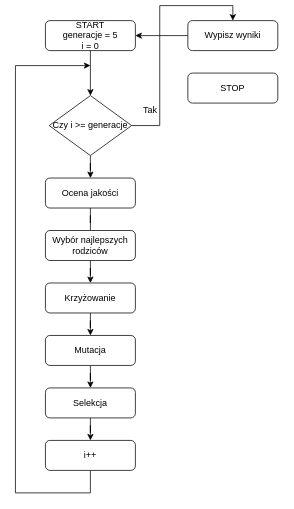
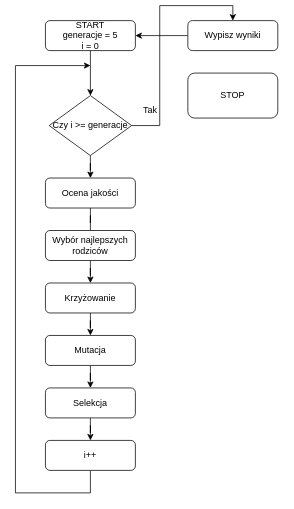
  <mxCell id="0" />
  <mxCell id="1" parent="0" />
  <mxCell id="2" style="edgeStyle=orthogonalEdgeStyle;rounded=0;orthogonalLoop=1;jettySize=auto;html=1;entryX=0.5;entryY=0;entryDx=0;entryDy=0;" edge="1" parent="1" source="3" target="7"><mxGeometry relative="1" as="geometry" /></mxCell>
  <mxCell id="3" value="START&lt;br&gt;generacje = 5&lt;br&gt;i = 0" style="rounded=1;whiteSpace=wrap;html=1;fontSize=12;glass=0;strokeWidth=1;shadow=0;" vertex="1" parent="1"><mxGeometry x="60" y="20" width="120" height="40" as="geometry" /></mxCell>
- <mxCell id="4" value="STOP" style="rounded=1;whiteSpace=wrap;html=1;fontSize=12;glass=0;strokeWidth=1;shadow=0;" vertex="1" parent="1"><mxGeometry x="250" y="90" width="120" height="40" as="geometry" /></mxCell>
+ <mxCell id="4" value="STOP" style="rounded=1;whiteSpace=wrap;html=1;fontSize=12;glass=0;strokeWidth=1;shadow=0;" vertex="1" parent="1"><mxGeometry x="250" y="90" width="120" height="60" as="geometry" /></mxCell>
  <mxCell id="5" style="edgeStyle=orthogonalEdgeStyle;rounded=0;orthogonalLoop=1;jettySize=auto;html=1;entryX=0.5;entryY=0;entryDx=0;entryDy=0;" edge="1" parent="1" source="7" target="9"><mxGeometry relative="1" as="geometry" /></mxCell>
  <mxCell id="6" style="edgeStyle=orthogonalEdgeStyle;rounded=0;orthogonalLoop=1;jettySize=auto;html=1;entryX=0.5;entryY=0;entryDx=0;entryDy=0;" edge="1" parent="1" source="7" target="12"><mxGeometry relative="1" as="geometry" /></mxCell>
  <mxCell id="7" value="Czy i &amp;gt;= generacje" style="rhombus;whiteSpace=wrap;html=1;" vertex="1" parent="1"><mxGeometry x="65" y="120" width="110" height="80" as="geometry" /></mxCell>
  <mxCell id="8" style="edgeStyle=orthogonalEdgeStyle;rounded=0;orthogonalLoop=1;jettySize=auto;html=1;" edge="1" parent="1" source="9" target="3"><mxGeometry relative="1" as="geometry" /></mxCell>
  <mxCell id="9" value="Wypisz wyniki" style="rounded=1;whiteSpace=wrap;html=1;fontSize=12;glass=0;strokeWidth=1;shadow=0;" vertex="1" parent="1"><mxGeometry x="250" y="20" width="120" height="40" as="geometry" /></mxCell>
  <mxCell id="10" value="Tak" style="text;html=1;strokeColor=none;fillColor=none;align=center;verticalAlign=middle;whiteSpace=wrap;rounded=0;" vertex="1" parent="1"><mxGeometry x="180" y="130" width="40" height="20" as="geometry" /></mxCell>
  <mxCell id="11" style="edgeStyle=orthogonalEdgeStyle;rounded=0;orthogonalLoop=1;jettySize=auto;html=1;entryX=0.5;entryY=0;entryDx=0;entryDy=0;endArrow=none;" edge="1" parent="1" source="12" target="14"><mxGeometry relative="1" as="geometry" /></mxCell>
  <mxCell id="12" value="Ocena jakości" style="rounded=1;whiteSpace=wrap;html=1;fontSize=12;glass=0;strokeWidth=1;shadow=0;" vertex="1" parent="1"><mxGeometry x="60" y="230" width="120" height="40" as="geometry" /></mxCell>
  <mxCell id="13" style="edgeStyle=orthogonalEdgeStyle;rounded=0;orthogonalLoop=1;jettySize=auto;html=1;entryX=0.5;entryY=0;entryDx=0;entryDy=0;" edge="1" parent="1" source="14" target="16"><mxGeometry relative="1" as="geometry" /></mxCell>
  <mxCell id="14" value="Wybór najlepszych rodziców" style="rounded=1;whiteSpace=wrap;html=1;fontSize=12;glass=0;strokeWidth=1;shadow=0;" vertex="1" parent="1"><mxGeometry x="60" y="300" width="120" height="40" as="geometry" /></mxCell>
  <mxCell id="15" style="edgeStyle=orthogonalEdgeStyle;rounded=0;orthogonalLoop=1;jettySize=auto;html=1;entryX=0.5;entryY=0;entryDx=0;entryDy=0;" edge="1" parent="1" source="16" target="18"><mxGeometry relative="1" as="geometry" /></mxCell>
  <mxCell id="16" value="Krzyżowanie" style="rounded=1;whiteSpace=wrap;html=1;fontSize=12;glass=0;strokeWidth=1;shadow=0;" vertex="1" parent="1"><mxGeometry x="60" y="370" width="120" height="40" as="geometry" /></mxCell>
  <mxCell id="17" style="edgeStyle=orthogonalEdgeStyle;rounded=0;orthogonalLoop=1;jettySize=auto;html=1;entryX=0.5;entryY=0;entryDx=0;entryDy=0;" edge="1" parent="1" source="18" target="20"><mxGeometry relative="1" as="geometry" /></mxCell>
  <mxCell id="18" value="Mutacja" style="rounded=1;whiteSpace=wrap;html=1;fontSize=12;glass=0;strokeWidth=1;shadow=0;" vertex="1" parent="1"><mxGeometry x="60" y="440" width="120" height="40" as="geometry" /></mxCell>
  <mxCell id="19" style="edgeStyle=orthogonalEdgeStyle;rounded=0;orthogonalLoop=1;jettySize=auto;html=1;entryX=0.5;entryY=0;entryDx=0;entryDy=0;" edge="1" parent="1" source="20" target="22"><mxGeometry relative="1" as="geometry" /></mxCell>
  <mxCell id="20" value="Selekcja" style="rounded=1;whiteSpace=wrap;html=1;fontSize=12;glass=0;strokeWidth=1;shadow=0;" vertex="1" parent="1"><mxGeometry x="60" y="510" width="120" height="40" as="geometry" /></mxCell>
  <mxCell id="21" style="edgeStyle=orthogonalEdgeStyle;rounded=0;orthogonalLoop=1;jettySize=auto;html=1;" edge="1" parent="1" source="22"><mxGeometry relative="1" as="geometry"><mxPoint x="120" y="80" as="targetPoint" /><Array as="points"><mxPoint x="120" y="650" /><mxPoint x="20" y="650" /><mxPoint x="20" y="80" /></Array></mxGeometry></mxCell>
  <mxCell id="22" value="i++" style="rounded=1;whiteSpace=wrap;html=1;fontSize=12;glass=0;strokeWidth=1;shadow=0;" vertex="1" parent="1"><mxGeometry x="60" y="580" width="120" height="40" as="geometry" /></mxCell>
